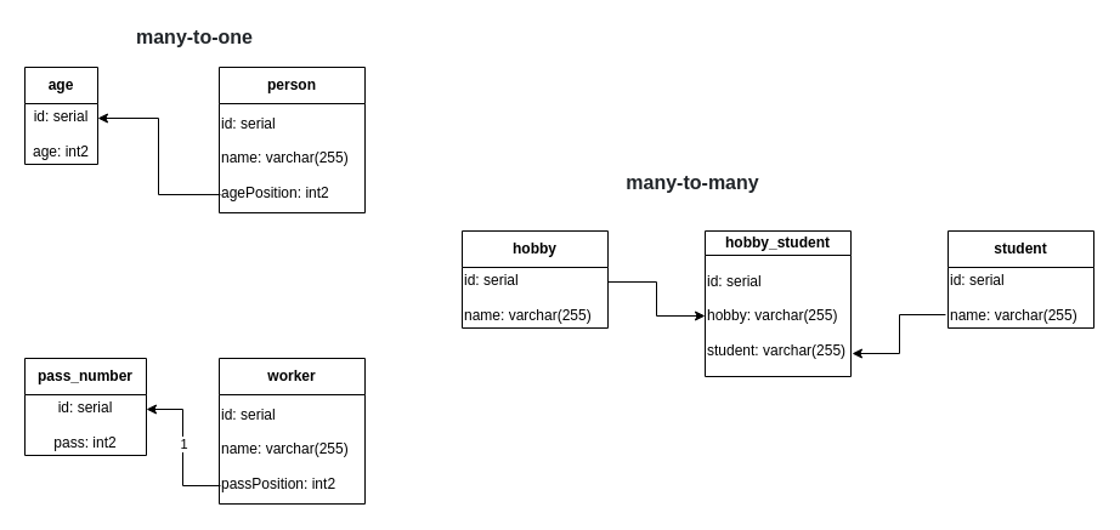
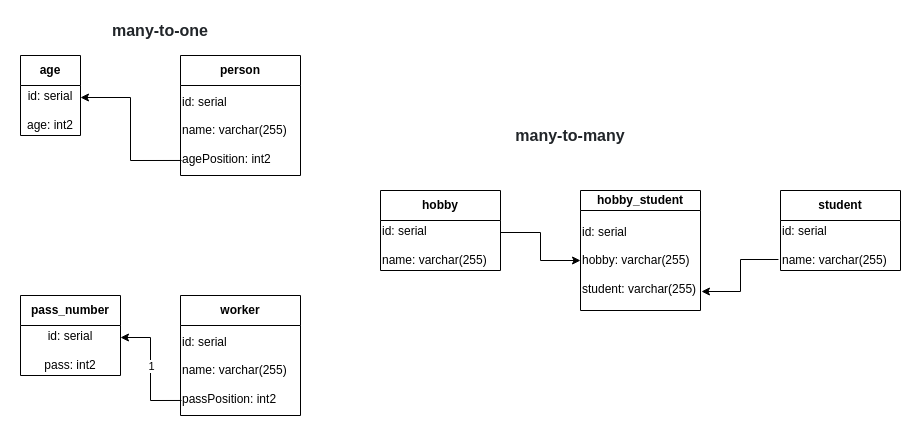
  <mxCell id="0" />
  <mxCell id="1" parent="0" />
  <mxCell id="2" value="age" style="shape=table;html=1;whiteSpace=wrap;startSize=30;container=1;collapsible=0;childLayout=tableLayout;fontStyle=1;align=center;" parent="1" vertex="1"><mxGeometry x="20" y="55" width="60" height="80" as="geometry" /></mxCell>
  <mxCell id="3" value="" style="shape=partialRectangle;html=1;whiteSpace=wrap;collapsible=0;dropTarget=0;pointerEvents=0;fillColor=none;top=0;left=0;bottom=0;right=0;points=[[0,0.5],[1,0.5]];portConstraint=eastwest;" parent="2" vertex="1"><mxGeometry y="30" width="60" height="50" as="geometry" /></mxCell>
  <mxCell id="4" value="id: serial&lt;br&gt;&lt;br&gt;age: int2" style="shape=partialRectangle;html=1;whiteSpace=wrap;connectable=0;fillColor=none;top=0;left=0;bottom=0;right=0;overflow=hidden;" parent="3" vertex="1"><mxGeometry width="60" height="50" as="geometry" /></mxCell>
  <mxCell id="5" style="edgeStyle=orthogonalEdgeStyle;rounded=0;orthogonalLoop=1;jettySize=auto;html=1;exitX=0.008;exitY=0.833;exitDx=0;exitDy=0;exitPerimeter=0;entryX=1;entryY=0.24;entryDx=0;entryDy=0;entryPerimeter=0;" parent="1" source="7" target="3" edge="1"><mxGeometry relative="1" as="geometry"><mxPoint x="100" y="95" as="targetPoint" /><mxPoint x="170" y="155" as="sourcePoint" /></mxGeometry></mxCell>
  <mxCell id="6" value="person" style="shape=table;html=1;whiteSpace=wrap;startSize=30;container=1;collapsible=0;childLayout=tableLayout;fontStyle=1;align=center;" parent="1" vertex="1"><mxGeometry x="180" y="55" width="120" height="120" as="geometry" /></mxCell>
  <mxCell id="7" value="" style="shape=partialRectangle;html=1;whiteSpace=wrap;collapsible=0;dropTarget=0;pointerEvents=0;fillColor=none;top=0;left=0;bottom=0;right=0;points=[[0,0.5],[1,0.5]];portConstraint=eastwest;" parent="6" vertex="1"><mxGeometry y="30" width="120" height="90" as="geometry" /></mxCell>
  <mxCell id="8" value="id: serial&lt;br&gt;&lt;br&gt;name: varchar(255)&lt;br&gt;&lt;br&gt;agePosition: int2" style="shape=partialRectangle;html=1;whiteSpace=wrap;connectable=0;fillColor=none;top=0;left=0;bottom=0;right=0;overflow=hidden;align=left;" parent="7" vertex="1"><mxGeometry width="120" height="90" as="geometry" /></mxCell>
  <mxCell id="9" value="&lt;span style=&quot;box-sizing: border-box ; font-weight: bolder ; color: rgb(33 , 37 , 41) ; font-family: &amp;#34;arial&amp;#34; , &amp;#34;helvetica neue&amp;#34; , sans-serif ; font-size: 16px ; text-align: left ; background-color: rgb(255 , 255 , 255)&quot;&gt;many-&lt;/span&gt;&lt;span style=&quot;box-sizing: border-box ; font-weight: bolder ; color: rgb(33 , 37 , 41) ; font-family: &amp;#34;arial&amp;#34; , &amp;#34;helvetica neue&amp;#34; , sans-serif ; font-size: 16px ; text-align: left ; background-color: rgb(255 , 255 , 255)&quot;&gt;to-&lt;/span&gt;&lt;span style=&quot;box-sizing: border-box ; font-weight: bolder ; color: rgb(33 , 37 , 41) ; font-family: &amp;#34;arial&amp;#34; , &amp;#34;helvetica neue&amp;#34; , sans-serif ; font-size: 16px ; text-align: left ; background-color: rgb(255 , 255 , 255)&quot;&gt;one&lt;/span&gt;" style="text;html=1;strokeColor=none;fillColor=none;align=center;verticalAlign=middle;whiteSpace=wrap;rounded=0;" parent="1" vertex="1"><mxGeometry x="100" y="20" width="120" height="20" as="geometry" /></mxCell>
  <mxCell id="10" value="pass_number" style="shape=table;html=1;whiteSpace=wrap;startSize=30;container=1;collapsible=0;childLayout=tableLayout;fontStyle=1;align=center;" vertex="1" parent="1"><mxGeometry x="20" y="295" width="100" height="80" as="geometry" /></mxCell>
  <mxCell id="11" value="" style="shape=partialRectangle;html=1;whiteSpace=wrap;collapsible=0;dropTarget=0;pointerEvents=0;fillColor=none;top=0;left=0;bottom=0;right=0;points=[[0,0.5],[1,0.5]];portConstraint=eastwest;" vertex="1" parent="10"><mxGeometry y="30" width="100" height="50" as="geometry" /></mxCell>
  <mxCell id="12" value="id: serial&lt;br&gt;&lt;br&gt;pass: int2" style="shape=partialRectangle;html=1;whiteSpace=wrap;connectable=0;fillColor=none;top=0;left=0;bottom=0;right=0;overflow=hidden;align=center;" vertex="1" parent="11"><mxGeometry width="100" height="50" as="geometry" /></mxCell>
  <mxCell id="13" style="edgeStyle=orthogonalEdgeStyle;rounded=0;orthogonalLoop=1;jettySize=auto;html=1;exitX=0.008;exitY=0.833;exitDx=0;exitDy=0;exitPerimeter=0;entryX=1;entryY=0.24;entryDx=0;entryDy=0;entryPerimeter=0;" edge="1" parent="1" source="16" target="11"><mxGeometry relative="1" as="geometry"><mxPoint x="100" y="335" as="targetPoint" /><mxPoint x="170" y="395" as="sourcePoint" /></mxGeometry></mxCell>
  <mxCell id="14" value="1" style="edgeLabel;html=1;align=center;verticalAlign=middle;resizable=0;points=[];" vertex="1" connectable="0" parent="13"><mxGeometry x="0.209" relative="1" as="geometry"><mxPoint y="9.04" as="offset" /></mxGeometry></mxCell>
  <mxCell id="15" value="worker" style="shape=table;html=1;whiteSpace=wrap;startSize=30;container=1;collapsible=0;childLayout=tableLayout;fontStyle=1;align=center;" vertex="1" parent="1"><mxGeometry x="180" y="295" width="120" height="120" as="geometry" /></mxCell>
  <mxCell id="16" value="" style="shape=partialRectangle;html=1;whiteSpace=wrap;collapsible=0;dropTarget=0;pointerEvents=0;fillColor=none;top=0;left=0;bottom=0;right=0;points=[[0,0.5],[1,0.5]];portConstraint=eastwest;" vertex="1" parent="15"><mxGeometry y="30" width="120" height="90" as="geometry" /></mxCell>
  <mxCell id="17" value="id: serial&lt;br&gt;&lt;br&gt;name: varchar(255)&lt;br&gt;&lt;br&gt;passPosition: int2" style="shape=partialRectangle;html=1;whiteSpace=wrap;connectable=0;fillColor=none;top=0;left=0;bottom=0;right=0;overflow=hidden;align=left;" vertex="1" parent="16"><mxGeometry width="120" height="90" as="geometry" /></mxCell>
  <mxCell id="18" value="hobby" style="shape=table;html=1;whiteSpace=wrap;startSize=30;container=1;collapsible=0;childLayout=tableLayout;fontStyle=1;align=center;" vertex="1" parent="1"><mxGeometry x="380" y="190" width="120" height="80" as="geometry" /></mxCell>
  <mxCell id="19" value="" style="shape=partialRectangle;html=1;whiteSpace=wrap;collapsible=0;dropTarget=0;pointerEvents=0;fillColor=none;top=0;left=0;bottom=0;right=0;points=[[0,0.5],[1,0.5]];portConstraint=eastwest;" vertex="1" parent="18"><mxGeometry y="30" width="120" height="50" as="geometry" /></mxCell>
  <mxCell id="20" value="id: serial&lt;br&gt;&lt;br&gt;&lt;span style=&quot;&quot;&gt;name: varchar(255)&lt;/span&gt;" style="shape=partialRectangle;html=1;whiteSpace=wrap;connectable=0;fillColor=none;top=0;left=0;bottom=0;right=0;overflow=hidden;align=left;" vertex="1" parent="19"><mxGeometry width="120" height="50" as="geometry" /></mxCell>
  <mxCell id="21" value="hobby_student" style="shape=table;html=1;whiteSpace=wrap;startSize=20;container=1;collapsible=0;childLayout=tableLayout;fontStyle=1;align=center;" vertex="1" parent="1"><mxGeometry x="580" y="190" width="120" height="120" as="geometry" /></mxCell>
  <mxCell id="22" value="" style="shape=partialRectangle;html=1;whiteSpace=wrap;collapsible=0;dropTarget=0;pointerEvents=0;fillColor=none;top=0;left=0;bottom=0;right=0;points=[[0,0.5],[1,0.5]];portConstraint=eastwest;" vertex="1" parent="21"><mxGeometry y="20" width="120" height="100" as="geometry" /></mxCell>
  <mxCell id="23" value="id: serial&lt;br&gt;&lt;br&gt;hobby: varchar(255)&lt;br&gt;&lt;br&gt;student: varchar(255)" style="shape=partialRectangle;html=1;whiteSpace=wrap;connectable=0;fillColor=none;top=0;left=0;bottom=0;right=0;overflow=hidden;align=left;" vertex="1" parent="22"><mxGeometry width="120" height="100" as="geometry" /></mxCell>
- <mxCell id="24" value="&lt;span style=&quot;box-sizing: border-box ; font-weight: bolder ; color: rgb(33 , 37 , 41) ; font-family: &amp;#34;arial&amp;#34; , &amp;#34;helvetica neue&amp;#34; , sans-serif ; font-size: 16px ; text-align: left ; background-color: rgb(255 , 255 , 255)&quot;&gt;many-&lt;/span&gt;&lt;span style=&quot;box-sizing: border-box ; font-weight: bolder ; color: rgb(33 , 37 , 41) ; font-family: &amp;#34;arial&amp;#34; , &amp;#34;helvetica neue&amp;#34; , sans-serif ; font-size: 16px ; text-align: left ; background-color: rgb(255 , 255 , 255)&quot;&gt;to-&lt;/span&gt;&lt;span style=&quot;box-sizing: border-box ; font-weight: bolder ; color: rgb(33 , 37 , 41) ; font-family: &amp;#34;arial&amp;#34; , &amp;#34;helvetica neue&amp;#34; , sans-serif ; font-size: 16px ; text-align: left ; background-color: rgb(255 , 255 , 255)&quot;&gt;many&lt;/span&gt;" style="text;html=1;strokeColor=none;fillColor=none;align=center;verticalAlign=middle;whiteSpace=wrap;rounded=0;" vertex="1" parent="1"><mxGeometry x="510" y="140" width="120" height="20" as="geometry" /></mxCell>
+ <mxCell id="24" value="&lt;span style=&quot;box-sizing: border-box ; font-weight: bolder ; color: rgb(33 , 37 , 41) ; font-family: &amp;#34;arial&amp;#34; , &amp;#34;helvetica neue&amp;#34; , sans-serif ; font-size: 16px ; text-align: left ; background-color: rgb(255 , 255 , 255)&quot;&gt;many-&lt;/span&gt;&lt;span style=&quot;box-sizing: border-box ; font-weight: bolder ; color: rgb(33 , 37 , 41) ; font-family: &amp;#34;arial&amp;#34; , &amp;#34;helvetica neue&amp;#34; , sans-serif ; font-size: 16px ; text-align: left ; background-color: rgb(255 , 255 , 255)&quot;&gt;to-&lt;/span&gt;&lt;span style=&quot;box-sizing: border-box ; font-weight: bolder ; color: rgb(33 , 37 , 41) ; font-family: &amp;#34;arial&amp;#34; , &amp;#34;helvetica neue&amp;#34; , sans-serif ; font-size: 16px ; text-align: left ; background-color: rgb(255 , 255 , 255)&quot;&gt;many&lt;/span&gt;" style="text;html=1;strokeColor=none;fillColor=none;align=center;verticalAlign=middle;whiteSpace=wrap;rounded=0;" vertex="1" parent="1"><mxGeometry x="510" y="125" width="120" height="20" as="geometry" /></mxCell>
  <mxCell id="25" value="student" style="shape=table;html=1;whiteSpace=wrap;startSize=30;container=1;collapsible=0;childLayout=tableLayout;fontStyle=1;align=center;" vertex="1" parent="1"><mxGeometry x="780" y="190" width="120" height="80" as="geometry" /></mxCell>
  <mxCell id="26" value="" style="shape=partialRectangle;html=1;whiteSpace=wrap;collapsible=0;dropTarget=0;pointerEvents=0;fillColor=none;top=0;left=0;bottom=0;right=0;points=[[0,0.5],[1,0.5]];portConstraint=eastwest;" vertex="1" parent="25"><mxGeometry y="30" width="120" height="50" as="geometry" /></mxCell>
  <mxCell id="27" value="id: serial&lt;br&gt;&lt;br&gt;&lt;span style=&quot;&quot;&gt;name: varchar(255)&lt;/span&gt;" style="shape=partialRectangle;html=1;whiteSpace=wrap;connectable=0;fillColor=none;top=0;left=0;bottom=0;right=0;overflow=hidden;align=left;" vertex="1" parent="26"><mxGeometry width="120" height="50" as="geometry" /></mxCell>
  <mxCell id="28" style="edgeStyle=orthogonalEdgeStyle;rounded=0;orthogonalLoop=1;jettySize=auto;html=0;entryX=0;entryY=0.5;entryDx=0;entryDy=0;exitX=1;exitY=0.24;exitDx=0;exitDy=0;exitPerimeter=0;" edge="1" parent="1" source="19" target="22"><mxGeometry relative="1" as="geometry" /></mxCell>
  <mxCell id="29" style="edgeStyle=orthogonalEdgeStyle;rounded=0;orthogonalLoop=1;jettySize=auto;html=0;entryX=1.008;entryY=0.81;entryDx=0;entryDy=0;entryPerimeter=0;exitX=-0.017;exitY=0.78;exitDx=0;exitDy=0;exitPerimeter=0;" edge="1" parent="1" source="26" target="22"><mxGeometry relative="1" as="geometry" /></mxCell>
